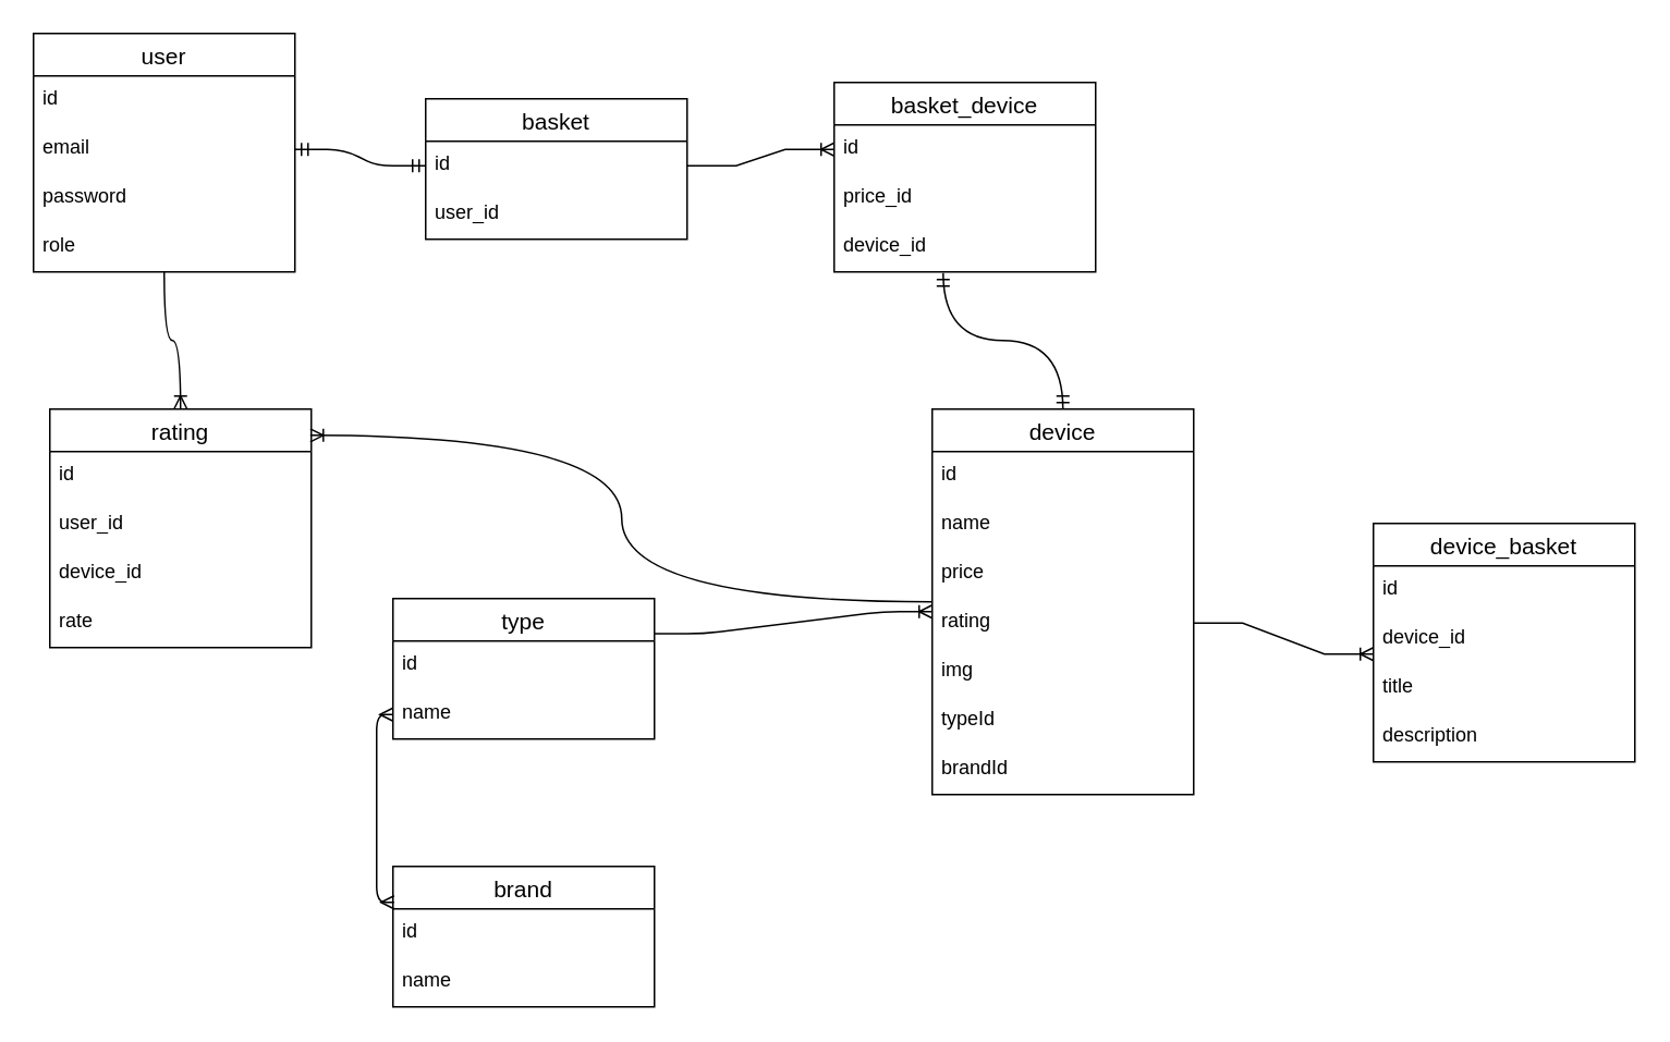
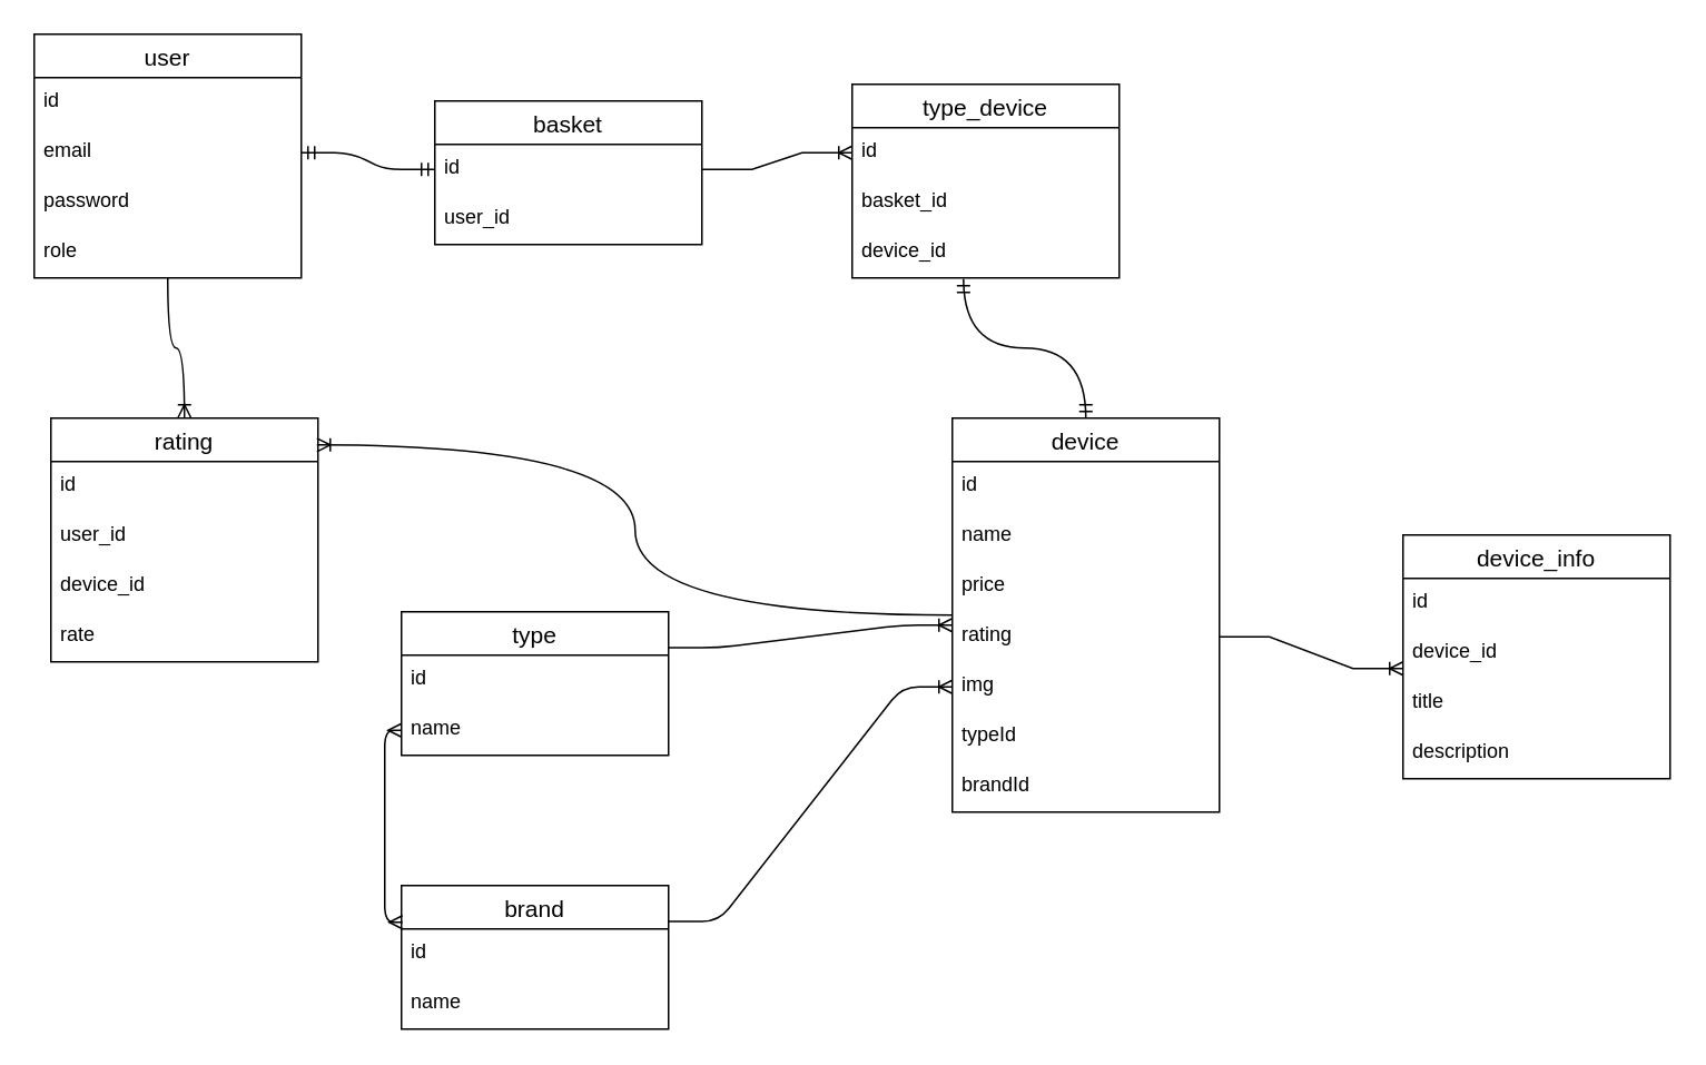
  <mxCell id="0" />
  <mxCell id="1" parent="0" />
  <mxCell id="2" value="user" style="swimlane;fontStyle=0;childLayout=stackLayout;horizontal=1;startSize=26;horizontalStack=0;resizeParent=1;resizeParentMax=0;resizeLast=0;collapsible=1;marginBottom=0;align=center;fontSize=14;" vertex="1" parent="1"><mxGeometry x="20" y="20" width="160" height="146" as="geometry" /></mxCell>
  <mxCell id="3" value="id" style="text;strokeColor=none;fillColor=none;spacingLeft=4;spacingRight=4;overflow=hidden;rotatable=0;points=[[0,0.5],[1,0.5]];portConstraint=eastwest;fontSize=12;whiteSpace=wrap;html=1;" vertex="1" parent="2"><mxGeometry y="26" width="160" height="30" as="geometry" /></mxCell>
  <mxCell id="4" value="email" style="text;strokeColor=none;fillColor=none;spacingLeft=4;spacingRight=4;overflow=hidden;rotatable=0;points=[[0,0.5],[1,0.5]];portConstraint=eastwest;fontSize=12;whiteSpace=wrap;html=1;" vertex="1" parent="2"><mxGeometry y="56" width="160" height="30" as="geometry" /></mxCell>
  <mxCell id="5" value="password" style="text;strokeColor=none;fillColor=none;spacingLeft=4;spacingRight=4;overflow=hidden;rotatable=0;points=[[0,0.5],[1,0.5]];portConstraint=eastwest;fontSize=12;whiteSpace=wrap;html=1;" vertex="1" parent="2"><mxGeometry y="86" width="160" height="30" as="geometry" /></mxCell>
  <mxCell id="6" value="role&lt;br&gt;" style="text;strokeColor=none;fillColor=none;spacingLeft=4;spacingRight=4;overflow=hidden;rotatable=0;points=[[0,0.5],[1,0.5]];portConstraint=eastwest;fontSize=12;whiteSpace=wrap;html=1;" vertex="1" parent="2"><mxGeometry y="116" width="160" height="30" as="geometry" /></mxCell>
  <mxCell id="7" value="basket" style="swimlane;fontStyle=0;childLayout=stackLayout;horizontal=1;startSize=26;horizontalStack=0;resizeParent=1;resizeParentMax=0;resizeLast=0;collapsible=1;marginBottom=0;align=center;fontSize=14;" vertex="1" parent="1"><mxGeometry x="260" y="60" width="160" height="86" as="geometry" /></mxCell>
  <mxCell id="8" value="id" style="text;strokeColor=none;fillColor=none;spacingLeft=4;spacingRight=4;overflow=hidden;rotatable=0;points=[[0,0.5],[1,0.5]];portConstraint=eastwest;fontSize=12;whiteSpace=wrap;html=1;" vertex="1" parent="7"><mxGeometry y="26" width="160" height="30" as="geometry" /></mxCell>
  <mxCell id="9" value="user_id" style="text;strokeColor=none;fillColor=none;spacingLeft=4;spacingRight=4;overflow=hidden;rotatable=0;points=[[0,0.5],[1,0.5]];portConstraint=eastwest;fontSize=12;whiteSpace=wrap;html=1;" vertex="1" parent="7"><mxGeometry y="56" width="160" height="30" as="geometry" /></mxCell>
  <mxCell id="10" value="" style="edgeStyle=entityRelationEdgeStyle;fontSize=12;html=1;endArrow=ERmandOne;startArrow=ERmandOne;rounded=1;entryX=0;entryY=0.5;entryDx=0;entryDy=0;exitX=1;exitY=0.5;exitDx=0;exitDy=0;" edge="1" parent="1" source="4" target="8"><mxGeometry width="100" height="100" relative="1" as="geometry"><mxPoint x="470" y="99.67" as="sourcePoint" /><mxPoint x="527.28" y="40" as="targetPoint" /><Array as="points"><mxPoint x="500" y="96.67" /></Array></mxGeometry></mxCell>
  <mxCell id="11" value="device" style="swimlane;fontStyle=0;childLayout=stackLayout;horizontal=1;startSize=26;horizontalStack=0;resizeParent=1;resizeParentMax=0;resizeLast=0;collapsible=1;marginBottom=0;align=center;fontSize=14;" vertex="1" parent="1"><mxGeometry x="570" y="250" width="160" height="236" as="geometry" /></mxCell>
  <mxCell id="12" value="id" style="text;strokeColor=none;fillColor=none;spacingLeft=4;spacingRight=4;overflow=hidden;rotatable=0;points=[[0,0.5],[1,0.5]];portConstraint=eastwest;fontSize=12;whiteSpace=wrap;html=1;" vertex="1" parent="11"><mxGeometry y="26" width="160" height="30" as="geometry" /></mxCell>
  <mxCell id="13" value="name" style="text;strokeColor=none;fillColor=none;spacingLeft=4;spacingRight=4;overflow=hidden;rotatable=0;points=[[0,0.5],[1,0.5]];portConstraint=eastwest;fontSize=12;whiteSpace=wrap;html=1;" vertex="1" parent="11"><mxGeometry y="56" width="160" height="30" as="geometry" /></mxCell>
  <mxCell id="14" value="price" style="text;strokeColor=none;fillColor=none;spacingLeft=4;spacingRight=4;overflow=hidden;rotatable=0;points=[[0,0.5],[1,0.5]];portConstraint=eastwest;fontSize=12;whiteSpace=wrap;html=1;" vertex="1" parent="11"><mxGeometry y="86" width="160" height="30" as="geometry" /></mxCell>
  <mxCell id="15" value="rating" style="text;strokeColor=none;fillColor=none;spacingLeft=4;spacingRight=4;overflow=hidden;rotatable=0;points=[[0,0.5],[1,0.5]];portConstraint=eastwest;fontSize=12;whiteSpace=wrap;html=1;" vertex="1" parent="11"><mxGeometry y="116" width="160" height="30" as="geometry" /></mxCell>
  <mxCell id="16" value="img" style="text;strokeColor=none;fillColor=none;spacingLeft=4;spacingRight=4;overflow=hidden;rotatable=0;points=[[0,0.5],[1,0.5]];portConstraint=eastwest;fontSize=12;whiteSpace=wrap;html=1;" vertex="1" parent="11"><mxGeometry y="146" width="160" height="30" as="geometry" /></mxCell>
  <mxCell id="17" value="typeId" style="text;strokeColor=none;fillColor=none;spacingLeft=4;spacingRight=4;overflow=hidden;rotatable=0;points=[[0,0.5],[1,0.5]];portConstraint=eastwest;fontSize=12;whiteSpace=wrap;html=1;" vertex="1" parent="11"><mxGeometry y="176" width="160" height="30" as="geometry" /></mxCell>
  <mxCell id="18" value="brandId" style="text;strokeColor=none;fillColor=none;spacingLeft=4;spacingRight=4;overflow=hidden;rotatable=0;points=[[0,0.5],[1,0.5]];portConstraint=eastwest;fontSize=12;whiteSpace=wrap;html=1;" vertex="1" parent="11"><mxGeometry y="206" width="160" height="30" as="geometry" /></mxCell>
  <mxCell id="19" value="type" style="swimlane;fontStyle=0;childLayout=stackLayout;horizontal=1;startSize=26;horizontalStack=0;resizeParent=1;resizeParentMax=0;resizeLast=0;collapsible=1;marginBottom=0;align=center;fontSize=14;" vertex="1" parent="1"><mxGeometry x="240" y="366" width="160" height="86" as="geometry" /></mxCell>
  <mxCell id="20" value="id" style="text;strokeColor=none;fillColor=none;spacingLeft=4;spacingRight=4;overflow=hidden;rotatable=0;points=[[0,0.5],[1,0.5]];portConstraint=eastwest;fontSize=12;whiteSpace=wrap;html=1;" vertex="1" parent="19"><mxGeometry y="26" width="160" height="30" as="geometry" /></mxCell>
  <mxCell id="21" value="name" style="text;strokeColor=none;fillColor=none;spacingLeft=4;spacingRight=4;overflow=hidden;rotatable=0;points=[[0,0.5],[1,0.5]];portConstraint=eastwest;fontSize=12;whiteSpace=wrap;html=1;" vertex="1" parent="19"><mxGeometry y="56" width="160" height="30" as="geometry" /></mxCell>
  <mxCell id="22" value="brand" style="swimlane;fontStyle=0;childLayout=stackLayout;horizontal=1;startSize=26;horizontalStack=0;resizeParent=1;resizeParentMax=0;resizeLast=0;collapsible=1;marginBottom=0;align=center;fontSize=14;" vertex="1" parent="1"><mxGeometry x="240" y="530" width="160" height="86" as="geometry" /></mxCell>
  <mxCell id="23" value="id" style="text;strokeColor=none;fillColor=none;spacingLeft=4;spacingRight=4;overflow=hidden;rotatable=0;points=[[0,0.5],[1,0.5]];portConstraint=eastwest;fontSize=12;whiteSpace=wrap;html=1;" vertex="1" parent="22"><mxGeometry y="26" width="160" height="30" as="geometry" /></mxCell>
  <mxCell id="24" value="name" style="text;strokeColor=none;fillColor=none;spacingLeft=4;spacingRight=4;overflow=hidden;rotatable=0;points=[[0,0.5],[1,0.5]];portConstraint=eastwest;fontSize=12;whiteSpace=wrap;html=1;" vertex="1" parent="22"><mxGeometry y="56" width="160" height="30" as="geometry" /></mxCell>
  <mxCell id="25" value="" style="edgeStyle=entityRelationEdgeStyle;fontSize=12;html=1;endArrow=ERoneToMany;rounded=1;exitX=1;exitY=0.25;exitDx=0;exitDy=0;entryX=0;entryY=0.267;entryDx=0;entryDy=0;entryPerimeter=0;" edge="1" parent="1" source="19" target="15"><mxGeometry width="100" height="100" relative="1" as="geometry"><mxPoint x="350" y="520" as="sourcePoint" /><mxPoint x="450" y="420" as="targetPoint" /></mxGeometry></mxCell>
+ <mxCell id="26" value="" style="edgeStyle=entityRelationEdgeStyle;fontSize=12;html=1;endArrow=ERoneToMany;rounded=1;entryX=0;entryY=0.5;entryDx=0;entryDy=0;exitX=1;exitY=0.25;exitDx=0;exitDy=0;" edge="1" parent="1" source="22" target="16"><mxGeometry width="100" height="100" relative="1" as="geometry"><mxPoint x="350" y="520" as="sourcePoint" /><mxPoint x="450" y="420" as="targetPoint" /></mxGeometry></mxCell>
  <mxCell id="27" value="" style="fontSize=12;html=1;endArrow=ERmany;startArrow=ERmany;rounded=1;entryX=0;entryY=0.5;entryDx=0;entryDy=0;jumpStyle=none;strokeColor=default;edgeStyle=orthogonalEdgeStyle;exitX=0.004;exitY=-0.133;exitDx=0;exitDy=0;exitPerimeter=0;" edge="1" parent="1" source="23" target="21"><mxGeometry width="100" height="100" relative="1" as="geometry"><mxPoint x="190" y="570" as="sourcePoint" /><mxPoint x="210" y="440" as="targetPoint" /></mxGeometry></mxCell>
- <mxCell id="28" value="device_basket" style="swimlane;fontStyle=0;childLayout=stackLayout;horizontal=1;startSize=26;horizontalStack=0;resizeParent=1;resizeParentMax=0;resizeLast=0;collapsible=1;marginBottom=0;align=center;fontSize=14;" vertex="1" parent="1"><mxGeometry x="840" y="320" width="160" height="146" as="geometry" /></mxCell>
+ <mxCell id="28" value="device_info" style="swimlane;fontStyle=0;childLayout=stackLayout;horizontal=1;startSize=26;horizontalStack=0;resizeParent=1;resizeParentMax=0;resizeLast=0;collapsible=1;marginBottom=0;align=center;fontSize=14;" vertex="1" parent="1"><mxGeometry x="840" y="320" width="160" height="146" as="geometry" /></mxCell>
  <mxCell id="29" value="id" style="text;strokeColor=none;fillColor=none;spacingLeft=4;spacingRight=4;overflow=hidden;rotatable=0;points=[[0,0.5],[1,0.5]];portConstraint=eastwest;fontSize=12;whiteSpace=wrap;html=1;" vertex="1" parent="28"><mxGeometry y="26" width="160" height="30" as="geometry" /></mxCell>
  <mxCell id="30" value="device_id" style="text;strokeColor=none;fillColor=none;spacingLeft=4;spacingRight=4;overflow=hidden;rotatable=0;points=[[0,0.5],[1,0.5]];portConstraint=eastwest;fontSize=12;whiteSpace=wrap;html=1;" vertex="1" parent="28"><mxGeometry y="56" width="160" height="30" as="geometry" /></mxCell>
  <mxCell id="31" value="title" style="text;strokeColor=none;fillColor=none;spacingLeft=4;spacingRight=4;overflow=hidden;rotatable=0;points=[[0,0.5],[1,0.5]];portConstraint=eastwest;fontSize=12;whiteSpace=wrap;html=1;" vertex="1" parent="28"><mxGeometry y="86" width="160" height="30" as="geometry" /></mxCell>
  <mxCell id="32" value="description" style="text;strokeColor=none;fillColor=none;spacingLeft=4;spacingRight=4;overflow=hidden;rotatable=0;points=[[0,0.5],[1,0.5]];portConstraint=eastwest;fontSize=12;whiteSpace=wrap;html=1;" vertex="1" parent="28"><mxGeometry y="116" width="160" height="30" as="geometry" /></mxCell>
  <mxCell id="33" value="" style="edgeStyle=entityRelationEdgeStyle;fontSize=12;html=1;endArrow=ERoneToMany;rounded=0;exitX=1;exitY=0.5;exitDx=0;exitDy=0;" edge="1" parent="1" source="15"><mxGeometry width="100" height="100" relative="1" as="geometry"><mxPoint x="840" y="520" as="sourcePoint" /><mxPoint x="840" y="400" as="targetPoint" /></mxGeometry></mxCell>
- <mxCell id="34" value="basket_device" style="swimlane;fontStyle=0;childLayout=stackLayout;horizontal=1;startSize=26;horizontalStack=0;resizeParent=1;resizeParentMax=0;resizeLast=0;collapsible=1;marginBottom=0;align=center;fontSize=14;" vertex="1" parent="1"><mxGeometry x="510" y="50" width="160" height="116" as="geometry" /></mxCell>
+ <mxCell id="34" value="type_device" style="swimlane;fontStyle=0;childLayout=stackLayout;horizontal=1;startSize=26;horizontalStack=0;resizeParent=1;resizeParentMax=0;resizeLast=0;collapsible=1;marginBottom=0;align=center;fontSize=14;" vertex="1" parent="1"><mxGeometry x="510" y="50" width="160" height="116" as="geometry" /></mxCell>
  <mxCell id="35" value="id" style="text;strokeColor=none;fillColor=none;spacingLeft=4;spacingRight=4;overflow=hidden;rotatable=0;points=[[0,0.5],[1,0.5]];portConstraint=eastwest;fontSize=12;whiteSpace=wrap;html=1;" vertex="1" parent="34"><mxGeometry y="26" width="160" height="30" as="geometry" /></mxCell>
- <mxCell id="36" value="price_id" style="text;strokeColor=none;fillColor=none;spacingLeft=4;spacingRight=4;overflow=hidden;rotatable=0;points=[[0,0.5],[1,0.5]];portConstraint=eastwest;fontSize=12;whiteSpace=wrap;html=1;" vertex="1" parent="34"><mxGeometry y="56" width="160" height="30" as="geometry" /></mxCell>
+ <mxCell id="36" value="basket_id" style="text;strokeColor=none;fillColor=none;spacingLeft=4;spacingRight=4;overflow=hidden;rotatable=0;points=[[0,0.5],[1,0.5]];portConstraint=eastwest;fontSize=12;whiteSpace=wrap;html=1;" vertex="1" parent="34"><mxGeometry y="56" width="160" height="30" as="geometry" /></mxCell>
  <mxCell id="37" value="device_id" style="text;strokeColor=none;fillColor=none;spacingLeft=4;spacingRight=4;overflow=hidden;rotatable=0;points=[[0,0.5],[1,0.5]];portConstraint=eastwest;fontSize=12;whiteSpace=wrap;html=1;" vertex="1" parent="34"><mxGeometry y="86" width="160" height="30" as="geometry" /></mxCell>
  <mxCell id="38" value="" style="edgeStyle=entityRelationEdgeStyle;fontSize=12;html=1;endArrow=ERoneToMany;rounded=0;exitX=1;exitY=0.5;exitDx=0;exitDy=0;entryX=0;entryY=0.5;entryDx=0;entryDy=0;" edge="1" parent="1" source="8" target="35"><mxGeometry width="100" height="100" relative="1" as="geometry"><mxPoint x="470" y="120" as="sourcePoint" /><mxPoint x="570" y="20" as="targetPoint" /></mxGeometry></mxCell>
  <mxCell id="39" value="" style="fontSize=12;html=1;endArrow=ERmandOne;startArrow=ERmandOne;rounded=0;entryX=0.417;entryY=1.022;entryDx=0;entryDy=0;entryPerimeter=0;exitX=0.5;exitY=0;exitDx=0;exitDy=0;edgeStyle=orthogonalEdgeStyle;curved=1;" edge="1" parent="1" source="11" target="37"><mxGeometry width="100" height="100" relative="1" as="geometry"><mxPoint x="470" y="280" as="sourcePoint" /><mxPoint x="570" y="180" as="targetPoint" /></mxGeometry></mxCell>
  <mxCell id="40" value="rating" style="swimlane;fontStyle=0;childLayout=stackLayout;horizontal=1;startSize=26;horizontalStack=0;resizeParent=1;resizeParentMax=0;resizeLast=0;collapsible=1;marginBottom=0;align=center;fontSize=14;" vertex="1" parent="1"><mxGeometry x="30" y="250" width="160" height="146" as="geometry" /></mxCell>
  <mxCell id="41" value="id" style="text;strokeColor=none;fillColor=none;spacingLeft=4;spacingRight=4;overflow=hidden;rotatable=0;points=[[0,0.5],[1,0.5]];portConstraint=eastwest;fontSize=12;whiteSpace=wrap;html=1;" vertex="1" parent="40"><mxGeometry y="26" width="160" height="30" as="geometry" /></mxCell>
  <mxCell id="42" value="user_id" style="text;strokeColor=none;fillColor=none;spacingLeft=4;spacingRight=4;overflow=hidden;rotatable=0;points=[[0,0.5],[1,0.5]];portConstraint=eastwest;fontSize=12;whiteSpace=wrap;html=1;" vertex="1" parent="40"><mxGeometry y="56" width="160" height="30" as="geometry" /></mxCell>
  <mxCell id="43" value="device_id" style="text;strokeColor=none;fillColor=none;spacingLeft=4;spacingRight=4;overflow=hidden;rotatable=0;points=[[0,0.5],[1,0.5]];portConstraint=eastwest;fontSize=12;whiteSpace=wrap;html=1;" vertex="1" parent="40"><mxGeometry y="86" width="160" height="30" as="geometry" /></mxCell>
  <mxCell id="44" value="rate" style="text;strokeColor=none;fillColor=none;spacingLeft=4;spacingRight=4;overflow=hidden;rotatable=0;points=[[0,0.5],[1,0.5]];portConstraint=eastwest;fontSize=12;whiteSpace=wrap;html=1;" vertex="1" parent="40"><mxGeometry y="116" width="160" height="30" as="geometry" /></mxCell>
  <mxCell id="45" value="" style="edgeStyle=orthogonalEdgeStyle;fontSize=12;html=1;endArrow=ERoneToMany;rounded=0;curved=1;entryX=0.5;entryY=0;entryDx=0;entryDy=0;" edge="1" parent="1" source="2" target="40"><mxGeometry width="100" height="100" relative="1" as="geometry"><mxPoint x="71" y="170" as="sourcePoint" /><mxPoint x="160" y="220" as="targetPoint" /></mxGeometry></mxCell>
  <mxCell id="46" value="" style="edgeStyle=orthogonalEdgeStyle;fontSize=12;html=1;endArrow=ERoneToMany;rounded=0;curved=1;entryX=0.996;entryY=0.11;entryDx=0;entryDy=0;entryPerimeter=0;" edge="1" parent="1" source="11" target="40"><mxGeometry width="100" height="100" relative="1" as="geometry"><mxPoint x="330" y="360" as="sourcePoint" /><mxPoint x="270" y="290" as="targetPoint" /></mxGeometry></mxCell>
